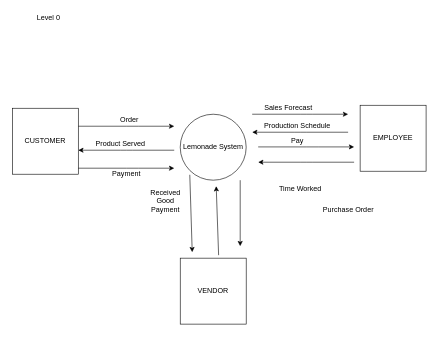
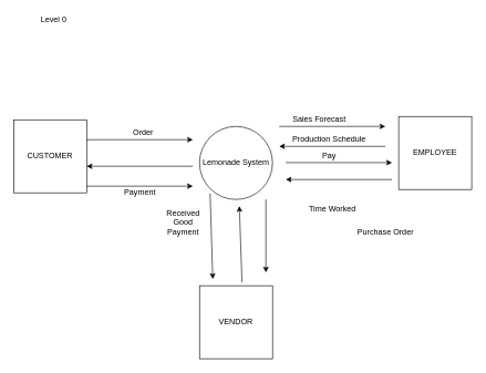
  <mxCell id="0" />
  <mxCell id="1" parent="0" />
  <mxCell id="2" value="Lemonade System" style="ellipse;whiteSpace=wrap;html=1;aspect=fixed;" vertex="1" parent="1"><mxGeometry x="300" y="190" width="110" height="110" as="geometry" /></mxCell>
  <mxCell id="3" value="CUSTOMER" style="whiteSpace=wrap;html=1;aspect=fixed;" vertex="1" parent="1"><mxGeometry x="20" y="180" width="110" height="110" as="geometry" /></mxCell>
  <mxCell id="4" value="EMPLOYEE" style="whiteSpace=wrap;html=1;aspect=fixed;" vertex="1" parent="1"><mxGeometry x="600" y="175" width="110" height="110" as="geometry" /></mxCell>
  <mxCell id="5" value="VENDOR" style="whiteSpace=wrap;html=1;aspect=fixed;" vertex="1" parent="1"><mxGeometry x="300" y="430" width="110" height="110" as="geometry" /></mxCell>
  <mxCell id="6" value="" style="endArrow=classic;html=1;" edge="1" parent="1"><mxGeometry width="50" height="50" relative="1" as="geometry"><mxPoint x="130" y="210" as="sourcePoint" /><mxPoint x="290" y="210" as="targetPoint" /><Array as="points"><mxPoint x="220" y="210" /></Array></mxGeometry></mxCell>
  <mxCell id="7" value="" style="endArrow=classic;html=1;" edge="1" parent="1"><mxGeometry width="50" height="50" relative="1" as="geometry"><mxPoint x="290" y="250" as="sourcePoint" /><mxPoint x="130" y="250" as="targetPoint" /><Array as="points"><mxPoint x="210" y="250" /></Array></mxGeometry></mxCell>
  <mxCell id="8" value="" style="endArrow=classic;html=1;" edge="1" parent="1"><mxGeometry width="50" height="50" relative="1" as="geometry"><mxPoint x="130" y="280" as="sourcePoint" /><mxPoint x="290" y="280" as="targetPoint" /><Array as="points"><mxPoint x="220" y="280" /></Array></mxGeometry></mxCell>
  <mxCell id="9" value="Order" style="text;html=1;align=center;verticalAlign=middle;resizable=0;points=[];autosize=1;strokeColor=none;" vertex="1" parent="1"><mxGeometry x="190" y="190" width="50" height="20" as="geometry" /></mxCell>
- <mxCell id="10" value="Product Served" style="text;html=1;align=center;verticalAlign=middle;resizable=0;points=[];autosize=1;strokeColor=none;" vertex="1" parent="1"><mxGeometry x="150" y="230" width="100" height="20" as="geometry" /></mxCell>
  <mxCell id="11" value="Payment&lt;br&gt;" style="text;html=1;align=center;verticalAlign=middle;resizable=0;points=[];autosize=1;strokeColor=none;" vertex="1" parent="1"><mxGeometry x="180" y="280" width="60" height="20" as="geometry" /></mxCell>
  <mxCell id="12" value="" style="endArrow=classic;html=1;exitX=0.145;exitY=0.918;exitDx=0;exitDy=0;exitPerimeter=0;" edge="1" parent="1" source="2"><mxGeometry width="50" height="50" relative="1" as="geometry"><mxPoint x="320" y="320" as="sourcePoint" /><mxPoint x="320" y="420" as="targetPoint" /></mxGeometry></mxCell>
  <mxCell id="13" value="" style="endArrow=classic;html=1;" edge="1" parent="1"><mxGeometry width="50" height="50" relative="1" as="geometry"><mxPoint x="400" y="300" as="sourcePoint" /><mxPoint x="400" y="410" as="targetPoint" /></mxGeometry></mxCell>
  <mxCell id="14" value="" style="endArrow=classic;html=1;exitX=0.582;exitY=-0.045;exitDx=0;exitDy=0;exitPerimeter=0;" edge="1" parent="1" source="5"><mxGeometry width="50" height="50" relative="1" as="geometry"><mxPoint x="365" y="410" as="sourcePoint" /><mxPoint x="360" y="310" as="targetPoint" /><Array as="points" /></mxGeometry></mxCell>
  <mxCell id="15" value="Received&lt;br&gt;Good&lt;br&gt;Payment&lt;br&gt;" style="text;html=1;align=center;verticalAlign=middle;resizable=0;points=[];autosize=1;strokeColor=none;" vertex="1" parent="1"><mxGeometry x="240" y="310" width="70" height="50" as="geometry" /></mxCell>
  <mxCell id="16" value="Purchase Order&lt;br&gt;" style="text;html=1;align=center;verticalAlign=middle;resizable=0;points=[];autosize=1;strokeColor=none;" vertex="1" parent="1"><mxGeometry x="530" y="340" width="100" height="20" as="geometry" /></mxCell>
  <mxCell id="17" value="" style="endArrow=classic;html=1;" edge="1" parent="1"><mxGeometry width="50" height="50" relative="1" as="geometry"><mxPoint x="420" y="190" as="sourcePoint" /><mxPoint x="580" y="190" as="targetPoint" /><Array as="points"><mxPoint x="510" y="190" /></Array></mxGeometry></mxCell>
  <mxCell id="18" value="" style="endArrow=classic;html=1;" edge="1" parent="1"><mxGeometry width="50" height="50" relative="1" as="geometry"><mxPoint x="580" y="220" as="sourcePoint" /><mxPoint x="420" y="220" as="targetPoint" /><Array as="points"><mxPoint x="500" y="220" /></Array></mxGeometry></mxCell>
  <mxCell id="19" value="" style="endArrow=classic;html=1;" edge="1" parent="1"><mxGeometry width="50" height="50" relative="1" as="geometry"><mxPoint x="430" y="244.5" as="sourcePoint" /><mxPoint x="590" y="244.5" as="targetPoint" /><Array as="points"><mxPoint x="520" y="244.5" /></Array></mxGeometry></mxCell>
  <mxCell id="20" value="" style="endArrow=classic;html=1;" edge="1" parent="1"><mxGeometry width="50" height="50" relative="1" as="geometry"><mxPoint x="590" y="270" as="sourcePoint" /><mxPoint x="430" y="270" as="targetPoint" /><Array as="points"><mxPoint x="510" y="270" /></Array></mxGeometry></mxCell>
  <mxCell id="21" value="Sales Forecast" style="text;html=1;align=center;verticalAlign=middle;resizable=0;points=[];autosize=1;strokeColor=none;" vertex="1" parent="1"><mxGeometry x="430" y="170" width="100" height="20" as="geometry" /></mxCell>
  <mxCell id="22" value="Production Schedule&lt;br&gt;" style="text;html=1;align=center;verticalAlign=middle;resizable=0;points=[];autosize=1;strokeColor=none;" vertex="1" parent="1"><mxGeometry x="430" y="200" width="130" height="20" as="geometry" /></mxCell>
  <mxCell id="23" value="Pay" style="text;html=1;align=center;verticalAlign=middle;resizable=0;points=[];autosize=1;strokeColor=none;" vertex="1" parent="1"><mxGeometry x="475" y="225" width="40" height="20" as="geometry" /></mxCell>
  <mxCell id="24" value="Time Worked&lt;br&gt;" style="text;html=1;align=center;verticalAlign=middle;resizable=0;points=[];autosize=1;strokeColor=none;" vertex="1" parent="1"><mxGeometry x="455" y="305" width="90" height="20" as="geometry" /></mxCell>
  <mxCell id="25" value="Level 0" style="text;html=1;align=center;verticalAlign=middle;resizable=0;points=[];autosize=1;strokeColor=none;" vertex="1" parent="1"><mxGeometry x="55" y="20" width="50" height="20" as="geometry" /></mxCell>
